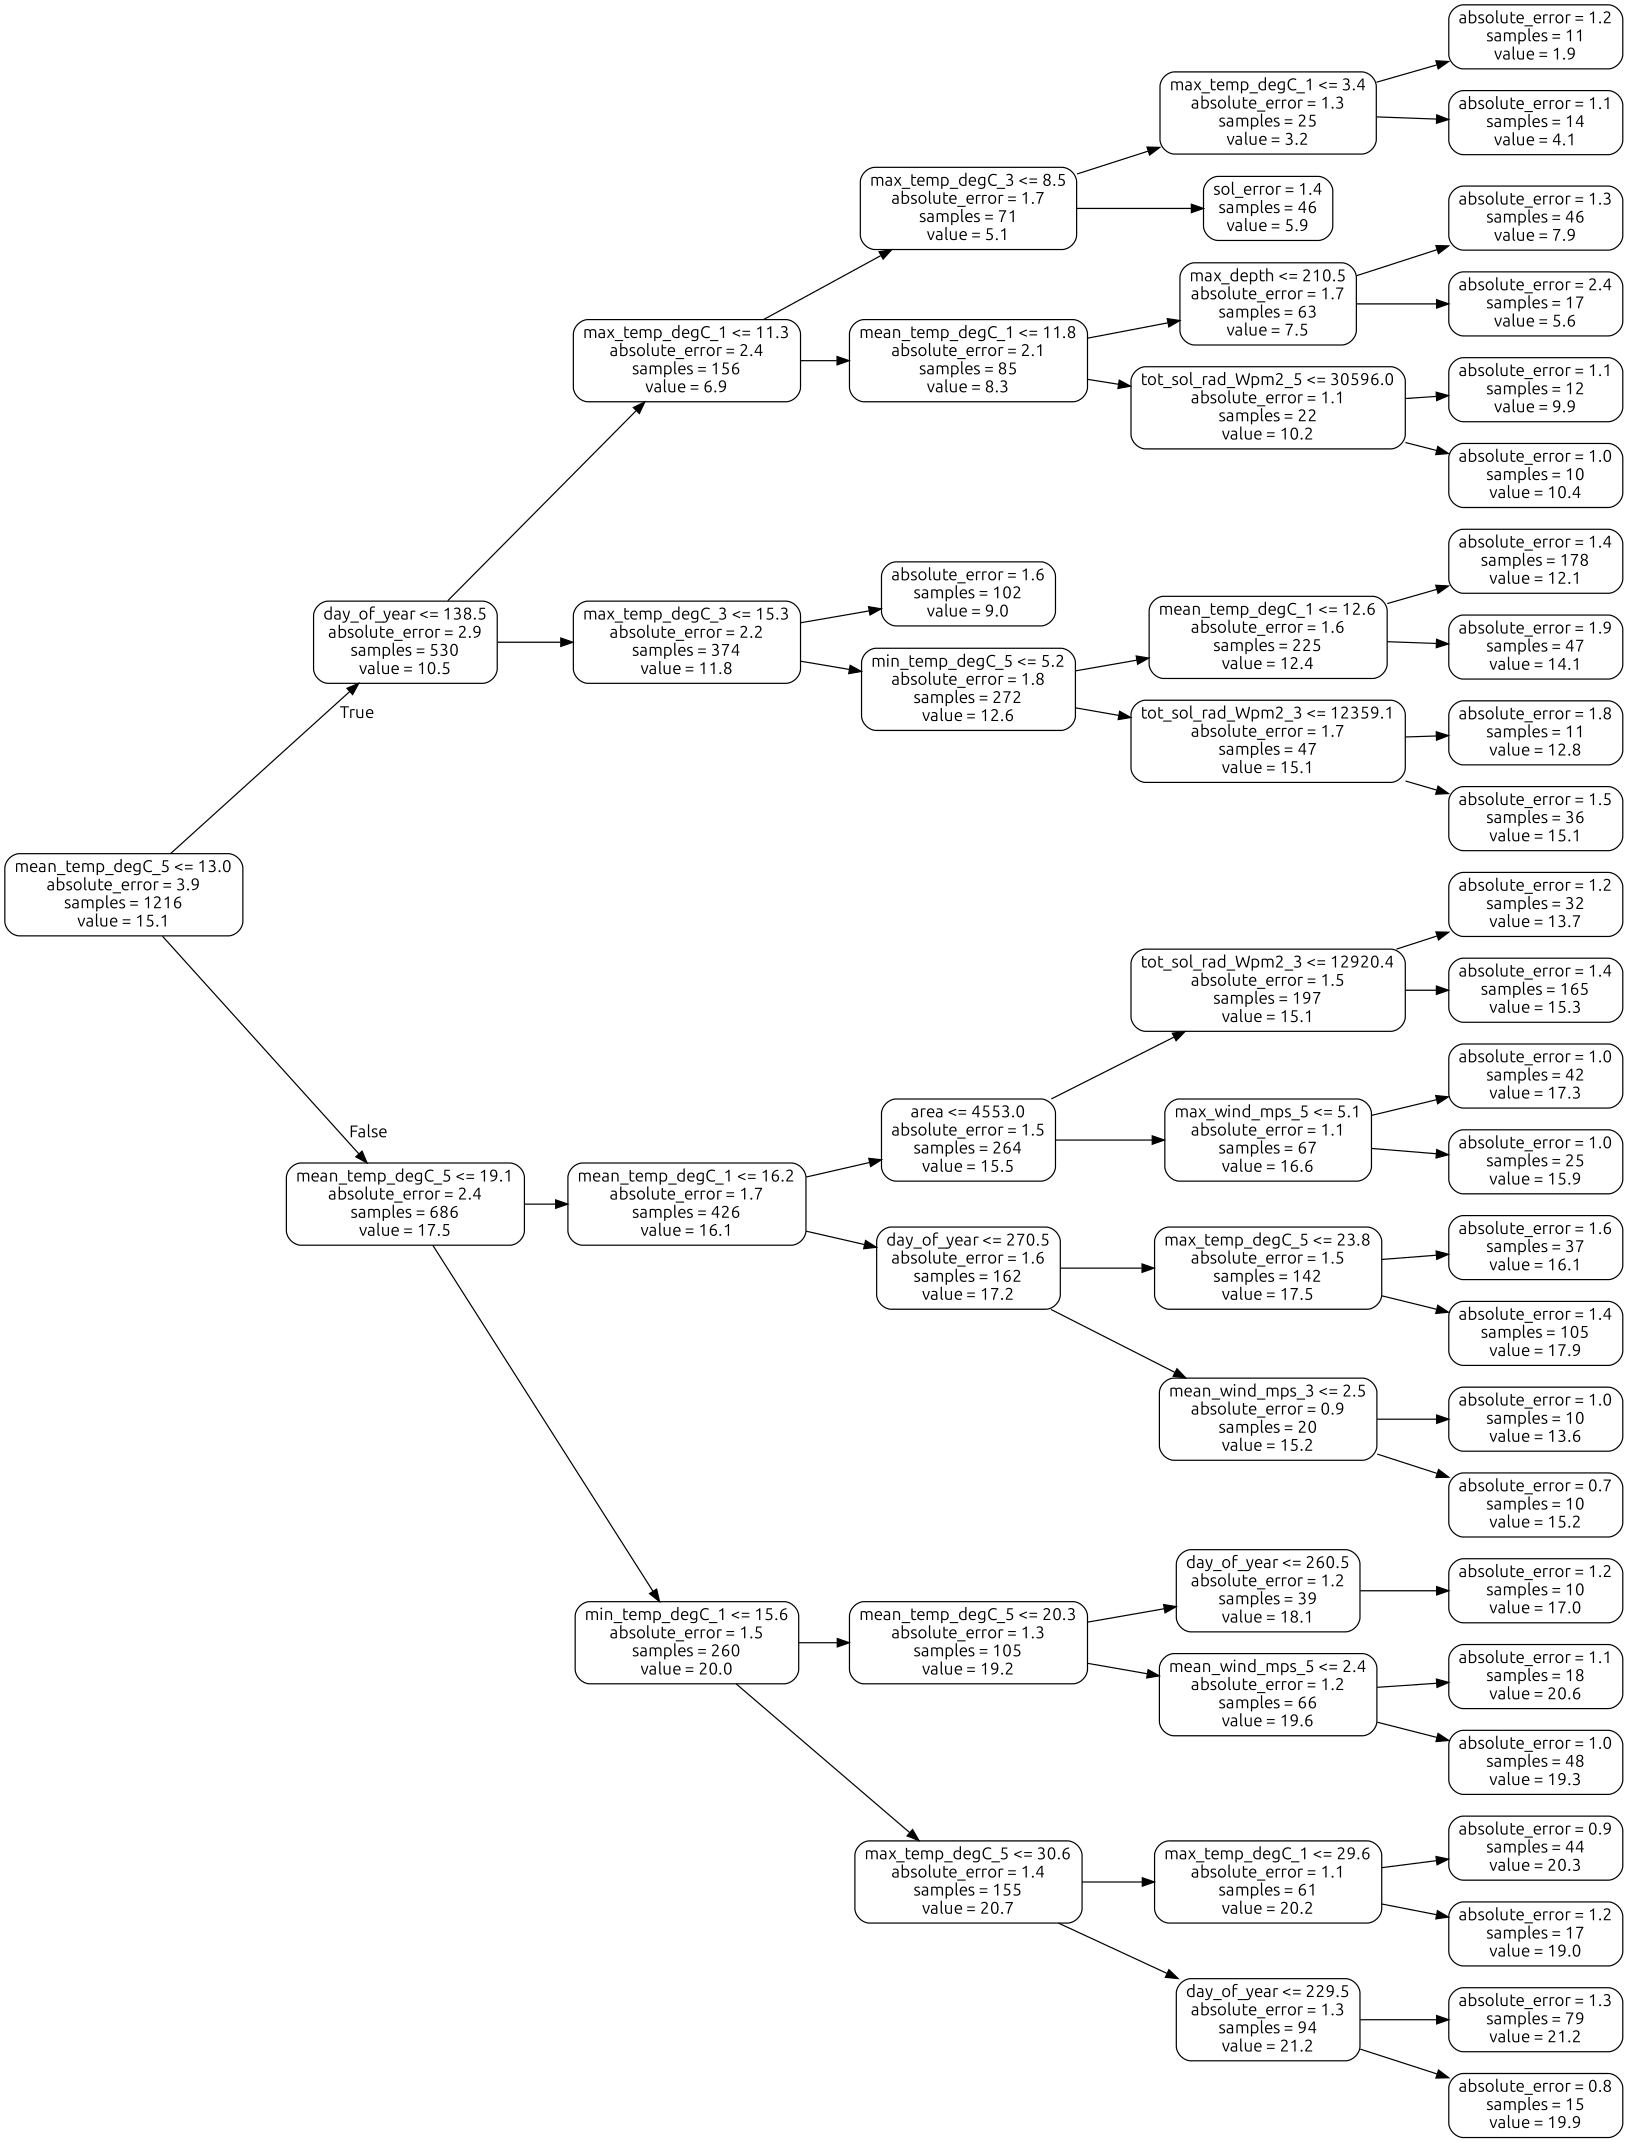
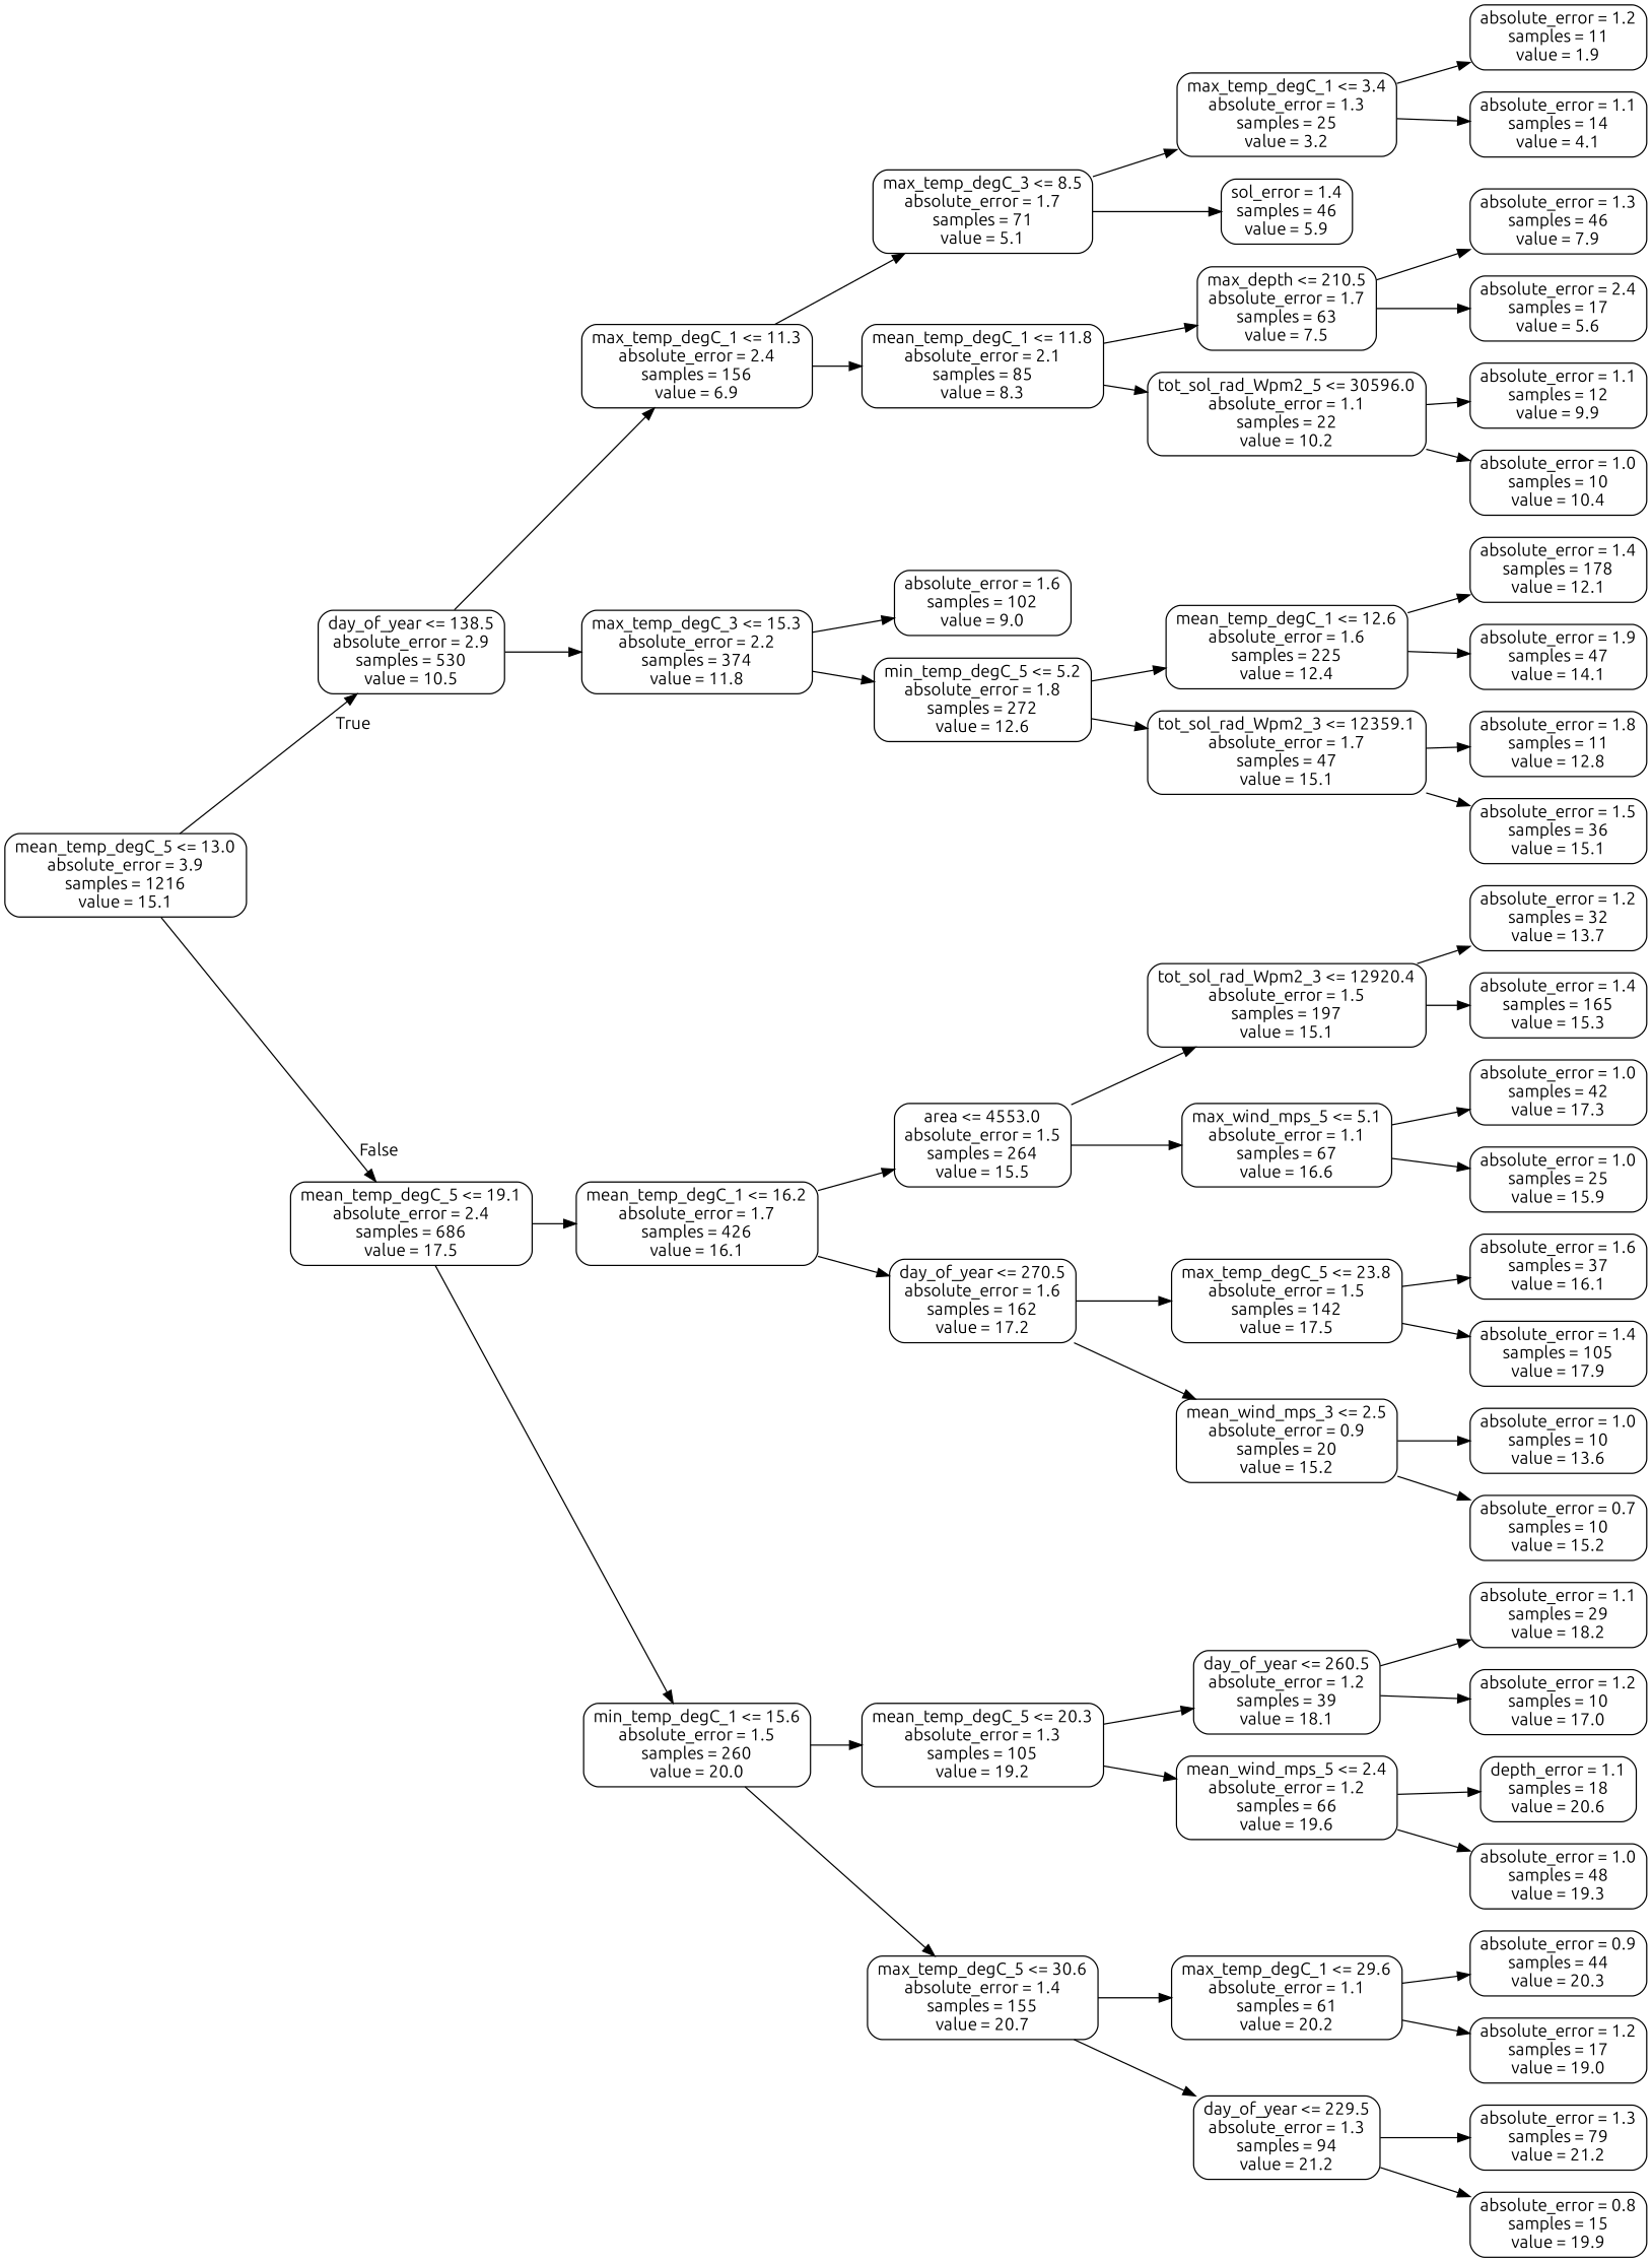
  digraph {
    fontname=Ubuntu
    rankdir=LR
    node [color=black fontname=Ubuntu shape=box style=rounded]
    edge [fontname=Ubuntu]
    n1 [label="mean_temp_degC_5 <= 13.0\nabsolute_error = 3.9\nsamples = 1216\nvalue = 15.1"]
    n2 [label="day_of_year <= 138.5\nabsolute_error = 2.9\nsamples = 530\nvalue = 10.5"]
    n3 [label="mean_temp_degC_5 <= 19.1\nabsolute_error = 2.4\nsamples = 686\nvalue = 17.5"]
    n4 [label="max_temp_degC_1 <= 11.3\nabsolute_error = 2.4\nsamples = 156\nvalue = 6.9"]
    n5 [label="max_temp_degC_3 <= 15.3\nabsolute_error = 2.2\nsamples = 374\nvalue = 11.8"]
    n6 [label="mean_temp_degC_1 <= 16.2\nabsolute_error = 1.7\nsamples = 426\nvalue = 16.1"]
    n7 [label="min_temp_degC_1 <= 15.6\nabsolute_error = 1.5\nsamples = 260\nvalue = 20.0"]
    n8 [label="max_temp_degC_3 <= 8.5\nabsolute_error = 1.7\nsamples = 71\nvalue = 5.1"]
    n9 [label="mean_temp_degC_1 <= 11.8\nabsolute_error = 2.1\nsamples = 85\nvalue = 8.3"]
    n10 [label="absolute_error = 1.6\nsamples = 102\nvalue = 9.0"]
    n11 [label="min_temp_degC_5 <= 5.2\nabsolute_error = 1.8\nsamples = 272\nvalue = 12.6"]
    n12 [label="max_temp_degC_1 <= 3.4\nabsolute_error = 1.3\nsamples = 25\nvalue = 3.2"]
    n13 [label="sol_error = 1.4\nsamples = 46\nvalue = 5.9"]
    n14 [label="max_depth <= 210.5\nabsolute_error = 1.7\nsamples = 63\nvalue = 7.5"]
    n15 [label="tot_sol_rad_Wpm2_5 <= 30596.0\nabsolute_error = 1.1\nsamples = 22\nvalue = 10.2"]
    n16 [label="absolute_error = 1.2\nsamples = 11\nvalue = 1.9"]
    n17 [label="absolute_error = 1.1\nsamples = 14\nvalue = 4.1"]
    n18 [label="absolute_error = 1.3\nsamples = 46\nvalue = 7.9"]
    n19 [label="absolute_error = 2.4\nsamples = 17\nvalue = 5.6"]
    n20 [label="absolute_error = 1.1\nsamples = 12\nvalue = 9.9"]
    n21 [label="absolute_error = 1.0\nsamples = 10\nvalue = 10.4"]
    n22 [label="mean_temp_degC_1 <= 12.6\nabsolute_error = 1.6\nsamples = 225\nvalue = 12.4"]
    n23 [label="tot_sol_rad_Wpm2_3 <= 12359.1\nabsolute_error = 1.7\nsamples = 47\nvalue = 15.1"]
    n24 [label="absolute_error = 1.4\nsamples = 178\nvalue = 12.1"]
    n25 [label="absolute_error = 1.9\nsamples = 47\nvalue = 14.1"]
    n26 [label="absolute_error = 1.8\nsamples = 11\nvalue = 12.8"]
    n27 [label="absolute_error = 1.5\nsamples = 36\nvalue = 15.1"]
    n28 [label="area <= 4553.0\nabsolute_error = 1.5\nsamples = 264\nvalue = 15.5"]
    n29 [label="day_of_year <= 270.5\nabsolute_error = 1.6\nsamples = 162\nvalue = 17.2"]
    n30 [label="mean_temp_degC_5 <= 20.3\nabsolute_error = 1.3\nsamples = 105\nvalue = 19.2"]
    n31 [label="max_temp_degC_5 <= 30.6\nabsolute_error = 1.4\nsamples = 155\nvalue = 20.7"]
    n32 [label="tot_sol_rad_Wpm2_3 <= 12920.4\nabsolute_error = 1.5\nsamples = 197\nvalue = 15.1"]
    n33 [label="max_wind_mps_5 <= 5.1\nabsolute_error = 1.1\nsamples = 67\nvalue = 16.6"]
    n34 [label="max_temp_degC_5 <= 23.8\nabsolute_error = 1.5\nsamples = 142\nvalue = 17.5"]
    n35 [label="mean_wind_mps_3 <= 2.5\nabsolute_error = 0.9\nsamples = 20\nvalue = 15.2"]
    n36 [label="absolute_error = 1.2\nsamples = 32\nvalue = 13.7"]
    n37 [label="absolute_error = 1.4\nsamples = 165\nvalue = 15.3"]
    n38 [label="absolute_error = 1.0\nsamples = 42\nvalue = 17.3"]
    n39 [label="absolute_error = 1.0\nsamples = 25\nvalue = 15.9"]
    n40 [label="absolute_error = 1.6\nsamples = 37\nvalue = 16.1"]
    n41 [label="absolute_error = 1.4\nsamples = 105\nvalue = 17.9"]
    n42 [label="absolute_error = 1.0\nsamples = 10\nvalue = 13.6"]
    n43 [label="absolute_error = 0.7\nsamples = 10\nvalue = 15.2"]
    n44 [label="day_of_year <= 260.5\nabsolute_error = 1.2\nsamples = 39\nvalue = 18.1"]
    n45 [label="mean_wind_mps_5 <= 2.4\nabsolute_error = 1.2\nsamples = 66\nvalue = 19.6"]
    n46 [label="max_temp_degC_1 <= 29.6\nabsolute_error = 1.1\nsamples = 61\nvalue = 20.2"]
    n47 [label="day_of_year <= 229.5\nabsolute_error = 1.3\nsamples = 94\nvalue = 21.2"]
+   n48 [label="absolute_error = 1.1\nsamples = 29\nvalue = 18.2"]
    n49 [label="absolute_error = 1.2\nsamples = 10\nvalue = 17.0"]
-   n50 [label="absolute_error = 1.1\nsamples = 18\nvalue = 20.6"]
+   n50 [label="depth_error = 1.1\nsamples = 18\nvalue = 20.6"]
    n51 [label="absolute_error = 1.0\nsamples = 48\nvalue = 19.3"]
    n52 [label="absolute_error = 0.9\nsamples = 44\nvalue = 20.3"]
    n53 [label="absolute_error = 1.2\nsamples = 17\nvalue = 19.0"]
    n54 [label="absolute_error = 1.3\nsamples = 79\nvalue = 21.2"]
    n55 [label="absolute_error = 0.8\nsamples = 15\nvalue = 19.9"]
    n1 -> n2 [headlabel=True labelangle=45 labeldistance=2.5]
    n1 -> n3 [headlabel=False labelangle=-45 labeldistance=2.5]
    n2 -> n4
    n2 -> n5
    n3 -> n6
    n3 -> n7
    n4 -> n8
    n4 -> n9
    n5 -> n10
    n5 -> n11
    n6 -> n28
    n6 -> n29
    n7 -> n30
    n7 -> n31
    n8 -> n12
    n8 -> n13
    n9 -> n14
    n9 -> n15
    n11 -> n22
    n11 -> n23
    n12 -> n16
    n12 -> n17
    n14 -> n18
    n14 -> n19
    n15 -> n20
    n15 -> n21
    n22 -> n24
    n22 -> n25
    n23 -> n26
    n23 -> n27
    n28 -> n32
    n28 -> n33
    n29 -> n34
    n29 -> n35
    n30 -> n44
    n30 -> n45
    n31 -> n46
    n31 -> n47
    n32 -> n36
    n32 -> n37
    n33 -> n38
    n33 -> n39
    n34 -> n40
    n34 -> n41
    n35 -> n42
    n35 -> n43
+   n44 -> n48
    n44 -> n49
    n45 -> n50
    n45 -> n51
    n46 -> n52
    n46 -> n53
    n47 -> n54
    n47 -> n55
  }
